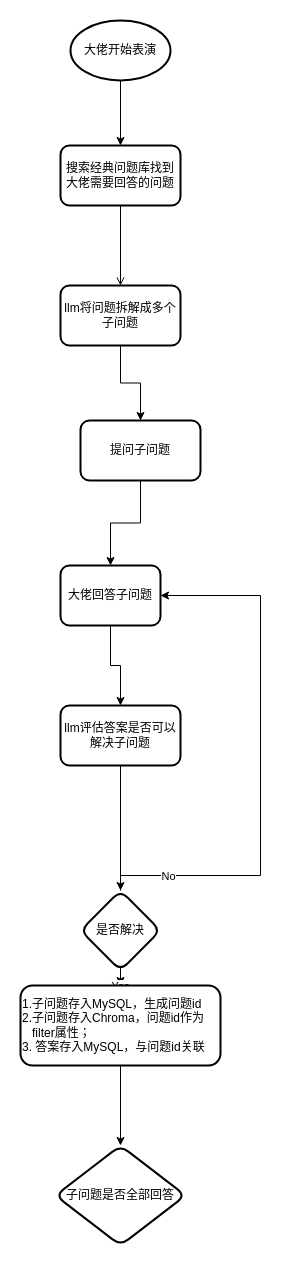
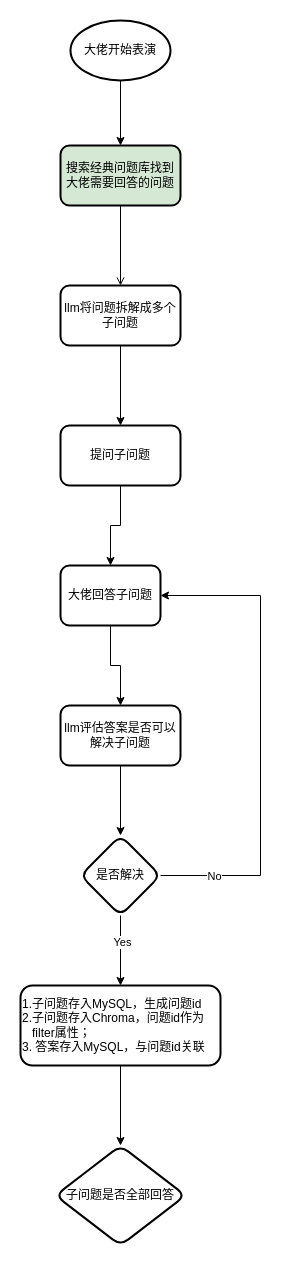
  <mxCell id="0" />
  <mxCell id="1" parent="0" />
  <mxCell id="2" value="" style="edgeStyle=orthogonalEdgeStyle;rounded=0;orthogonalLoop=1;jettySize=auto;html=1;" edge="1" parent="1" source="3" target="5"><mxGeometry relative="1" as="geometry" /></mxCell>
  <mxCell id="3" value="大佬开始表演" style="strokeWidth=2;html=1;shape=mxgraph.flowchart.start_1;whiteSpace=wrap;" vertex="1" parent="1"><mxGeometry x="70" y="20" width="100" height="60" as="geometry" /></mxCell>
  <mxCell id="4" value="" style="edgeStyle=orthogonalEdgeStyle;rounded=0;orthogonalLoop=1;jettySize=auto;html=1;endArrow=open;" edge="1" parent="1" source="5" target="7"><mxGeometry relative="1" as="geometry" /></mxCell>
- <mxCell id="5" value="搜索经典问题库找到大佬需要回答的问题" style="rounded=1;whiteSpace=wrap;html=1;strokeWidth=2;" vertex="1" parent="1"><mxGeometry x="60" y="145" width="120" height="60" as="geometry" /></mxCell>
+ <mxCell id="5" value="搜索经典问题库找到大佬需要回答的问题" style="rounded=1;whiteSpace=wrap;html=1;strokeWidth=2;fillColor=#d5e8d4;" vertex="1" parent="1"><mxGeometry x="60" y="145" width="120" height="60" as="geometry" /></mxCell>
  <mxCell id="6" value="" style="edgeStyle=orthogonalEdgeStyle;rounded=0;orthogonalLoop=1;jettySize=auto;html=1;" edge="1" parent="1" source="7" target="9"><mxGeometry relative="1" as="geometry" /></mxCell>
  <mxCell id="7" value="llm将问题拆解成多个子问题" style="whiteSpace=wrap;html=1;rounded=1;strokeWidth=2;" vertex="1" parent="1"><mxGeometry x="60" y="285" width="120" height="60" as="geometry" /></mxCell>
  <mxCell id="8" value="" style="edgeStyle=orthogonalEdgeStyle;rounded=0;orthogonalLoop=1;jettySize=auto;html=1;" edge="1" parent="1" source="9" target="11"><mxGeometry relative="1" as="geometry" /></mxCell>
- <mxCell id="9" value="提问子问题" style="whiteSpace=wrap;html=1;rounded=1;strokeWidth=2;" vertex="1" parent="1"><mxGeometry x="80" y="420" width="120" height="60" as="geometry" /></mxCell>
+ <mxCell id="9" value="提问子问题" style="whiteSpace=wrap;html=1;rounded=1;strokeWidth=2;" vertex="1" parent="1"><mxGeometry x="60" y="425" width="120" height="60" as="geometry" /></mxCell>
  <mxCell id="10" value="" style="edgeStyle=orthogonalEdgeStyle;rounded=0;orthogonalLoop=1;jettySize=auto;html=1;" edge="1" parent="1" source="11" target="13"><mxGeometry relative="1" as="geometry" /></mxCell>
  <mxCell id="11" value="大佬回答子问题" style="whiteSpace=wrap;html=1;rounded=1;strokeWidth=2;" vertex="1" parent="1"><mxGeometry x="60" y="565" width="100" height="60" as="geometry" /></mxCell>
  <mxCell id="12" value="" style="edgeStyle=orthogonalEdgeStyle;rounded=0;orthogonalLoop=1;jettySize=auto;html=1;" edge="1" parent="1" source="13" target="18"><mxGeometry relative="1" as="geometry" /></mxCell>
  <mxCell id="13" value="llm评估答案是否可以解决子问题" style="whiteSpace=wrap;html=1;rounded=1;strokeWidth=2;" vertex="1" parent="1"><mxGeometry x="60" y="705" width="120" height="60" as="geometry" /></mxCell>
  <mxCell id="14" value="" style="edgeStyle=orthogonalEdgeStyle;rounded=0;orthogonalLoop=1;jettySize=auto;html=1;" edge="1" parent="1" source="18" target="20"><mxGeometry relative="1" as="geometry" /></mxCell>
  <mxCell id="15" value="Yes" style="edgeLabel;html=1;align=center;verticalAlign=middle;resizable=0;points=[];" vertex="1" connectable="0" parent="14"><mxGeometry x="-0.244" y="1" relative="1" as="geometry"><mxPoint as="offset" /></mxGeometry></mxCell>
  <mxCell id="16" value="" style="edgeStyle=orthogonalEdgeStyle;rounded=0;orthogonalLoop=1;jettySize=auto;html=1;entryX=1;entryY=0.5;entryDx=0;entryDy=0;" edge="1" parent="1" source="18" target="11"><mxGeometry relative="1" as="geometry"><mxPoint x="247" y="875" as="targetPoint" /><Array as="points"><mxPoint x="260" y="875" /><mxPoint x="260" y="595" /></Array></mxGeometry></mxCell>
  <mxCell id="17" value="No" style="edgeLabel;html=1;align=center;verticalAlign=middle;resizable=0;points=[];" vertex="1" connectable="0" parent="16"><mxGeometry x="-0.667" y="-1" relative="1" as="geometry"><mxPoint x="-27" y="-1" as="offset" /></mxGeometry></mxCell>
- <mxCell id="18" value="是否解决" style="rhombus;whiteSpace=wrap;html=1;rounded=1;strokeWidth=2;" vertex="1" parent="1"><mxGeometry x="80" y="890" width="80" height="80" as="geometry" /></mxCell>
+ <mxCell id="18" value="是否解决" style="rhombus;whiteSpace=wrap;html=1;rounded=1;strokeWidth=2;" vertex="1" parent="1"><mxGeometry x="80" y="835" width="80" height="80" as="geometry" /></mxCell>
  <mxCell id="19" value="" style="edgeStyle=orthogonalEdgeStyle;rounded=0;orthogonalLoop=1;jettySize=auto;html=1;" edge="1" parent="1" source="20" target="21"><mxGeometry relative="1" as="geometry" /></mxCell>
  <mxCell id="20" value="1.子问题存入MySQL，生成问题id&lt;div&gt;2.子问题存入Chroma，问题id作为&amp;nbsp; &amp;nbsp; &amp;nbsp; &amp;nbsp;filter属性；&lt;div&gt;3. 答案存入MySQL，与问题id关联&lt;/div&gt;&lt;/div&gt;" style="whiteSpace=wrap;html=1;rounded=1;strokeWidth=2;align=left;" vertex="1" parent="1"><mxGeometry x="20" y="985" width="200" height="80" as="geometry" /></mxCell>
  <mxCell id="21" value="子问题是否全部回答" style="rhombus;whiteSpace=wrap;html=1;align=center;rounded=1;strokeWidth=2;" vertex="1" parent="1"><mxGeometry x="55" y="1145" width="130" height="100" as="geometry" /></mxCell>
